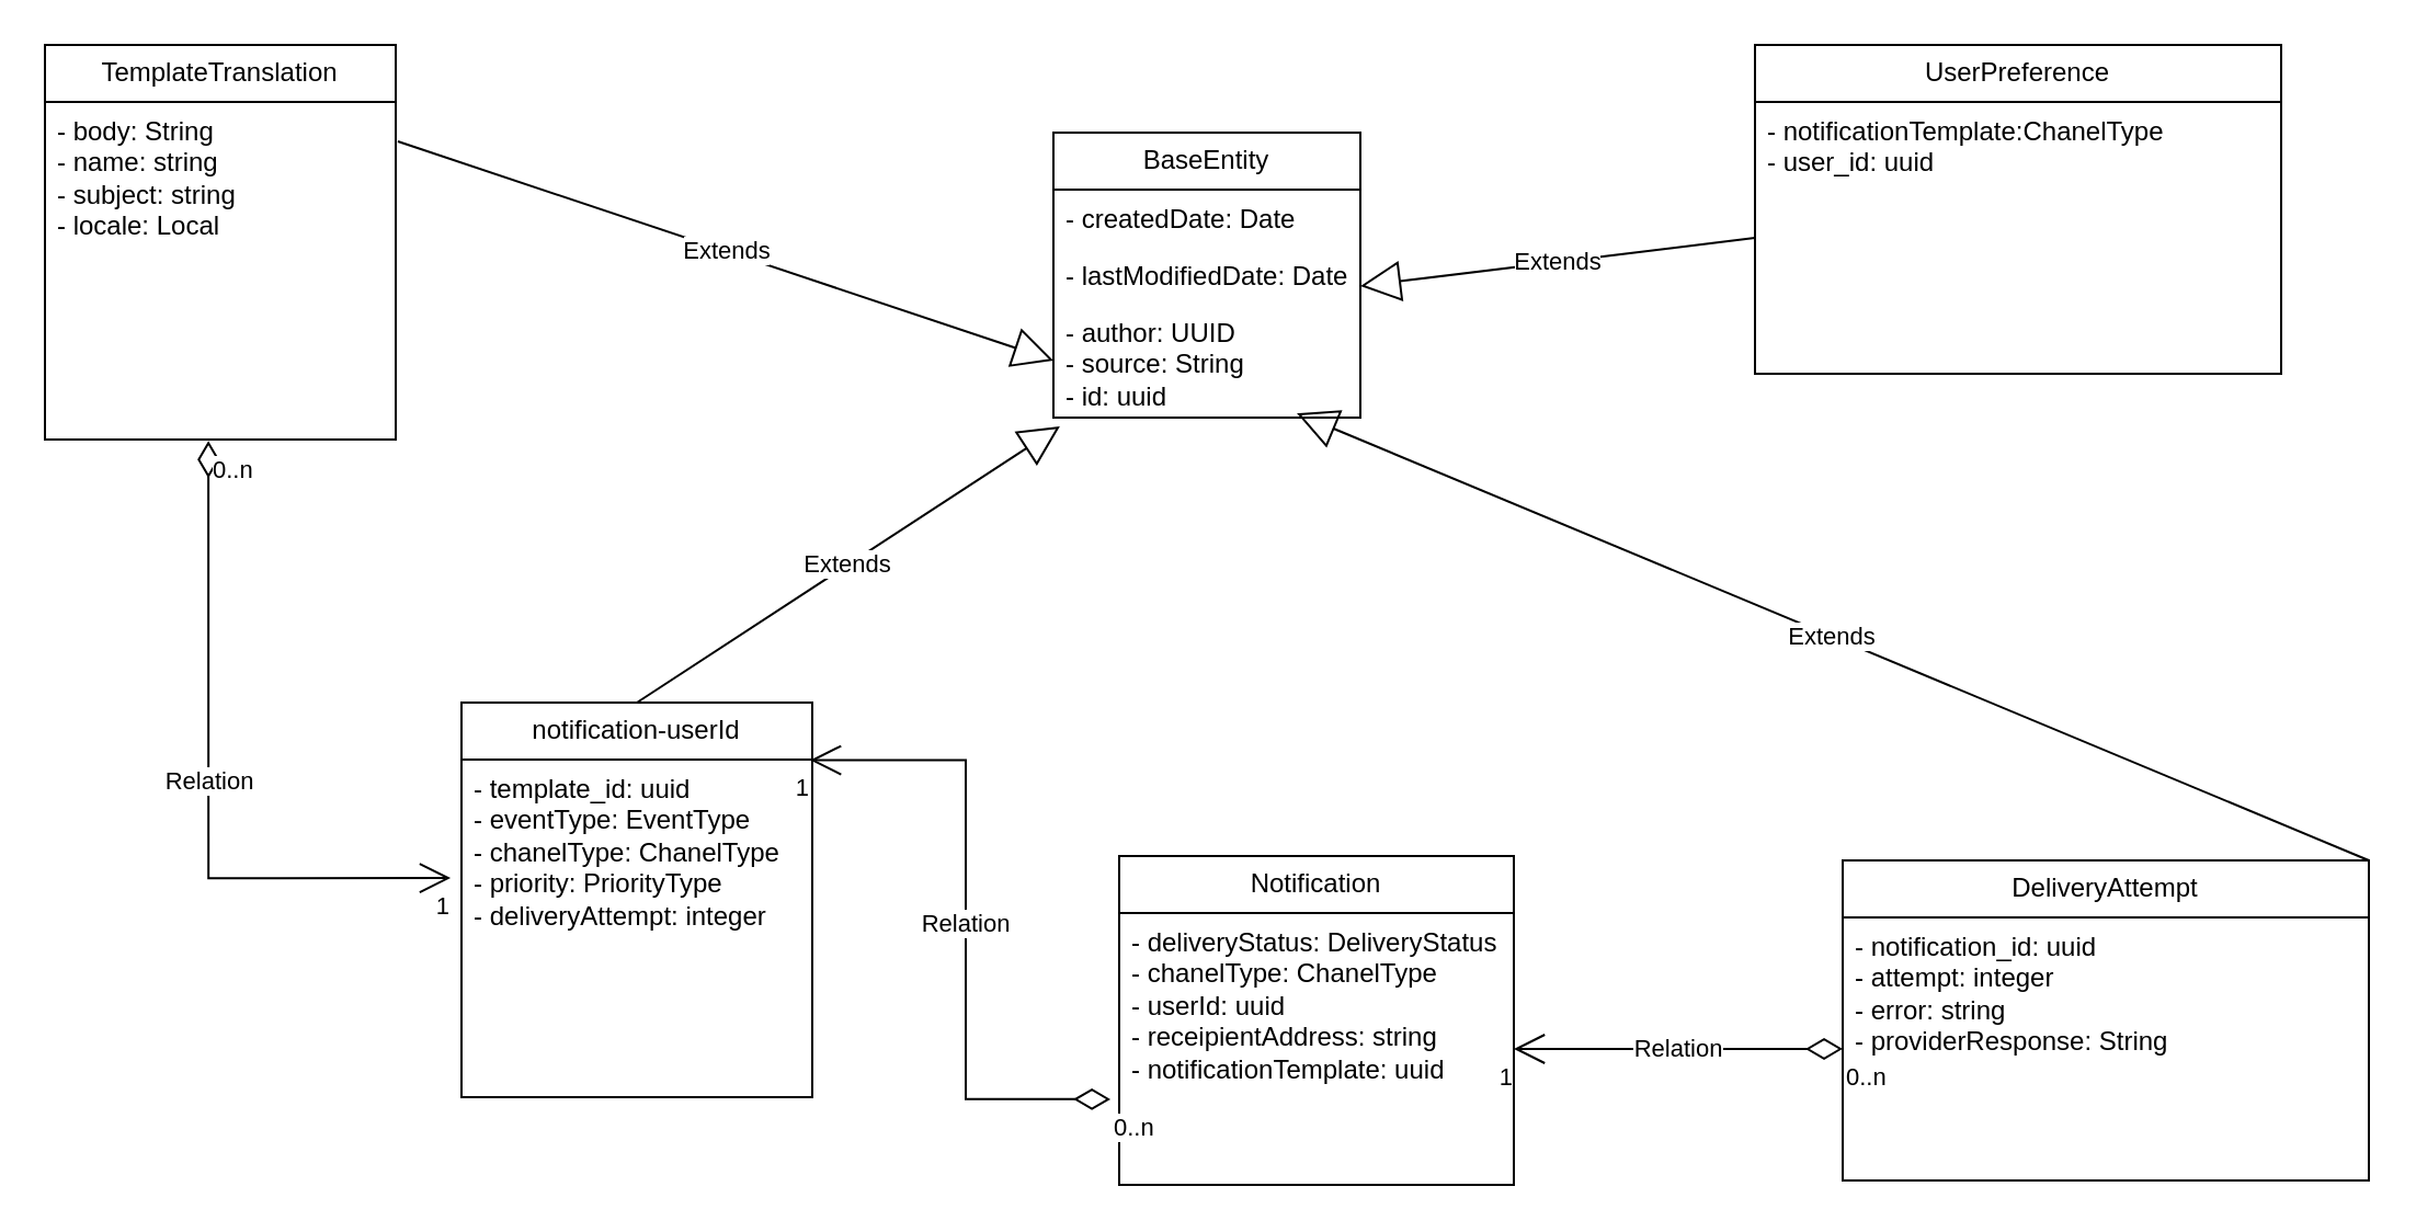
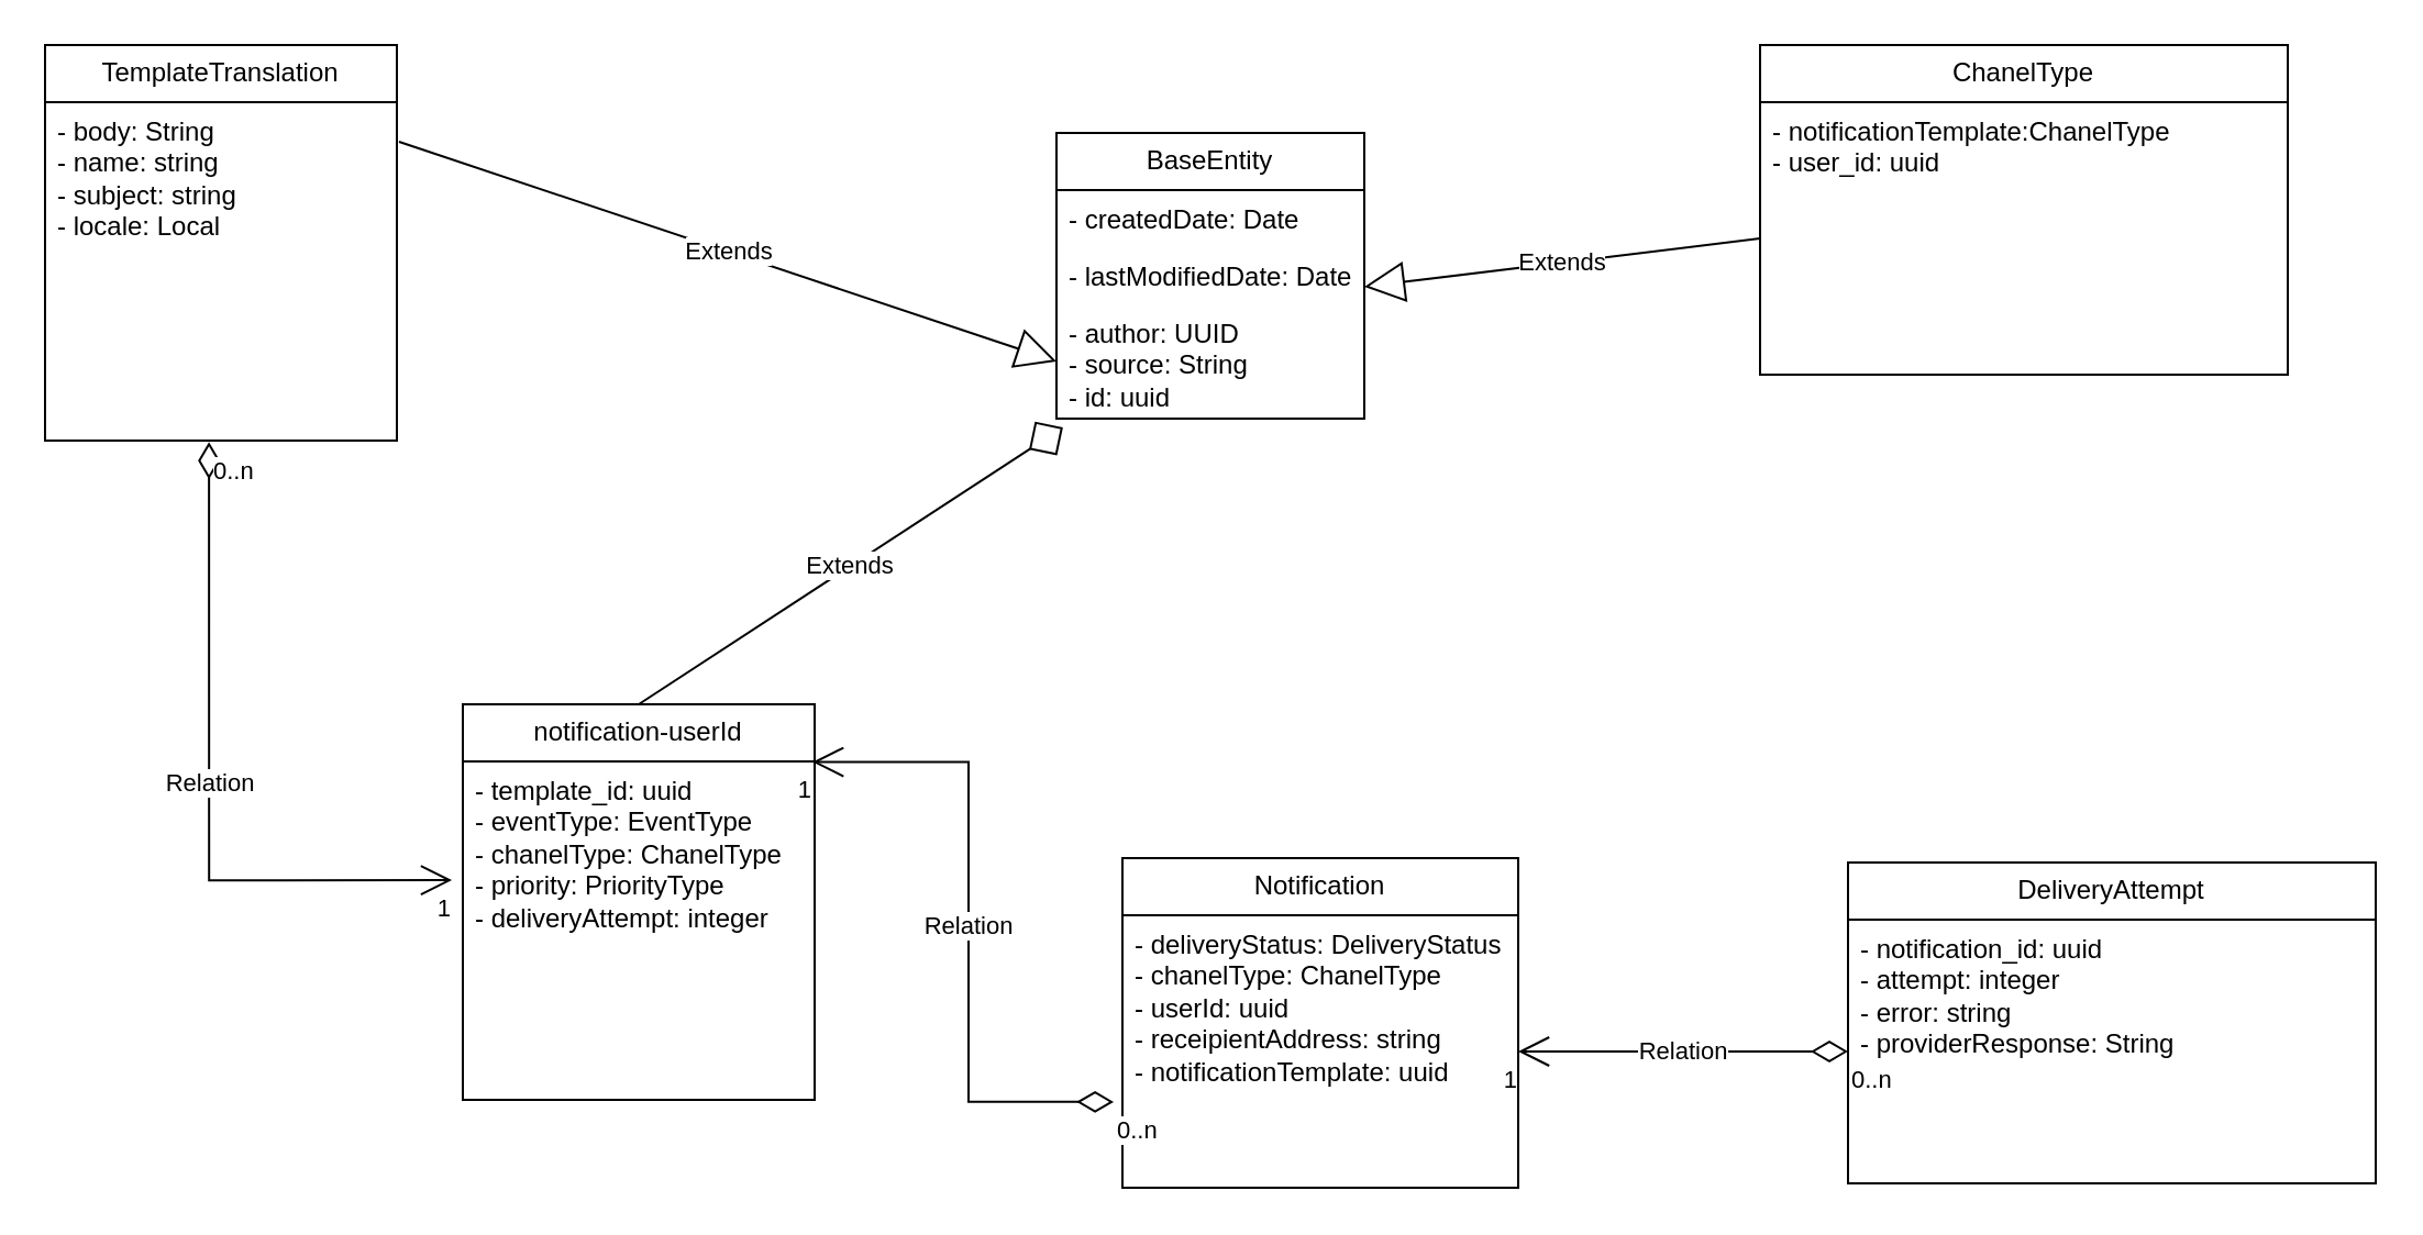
  <mxCell id="0" />
  <mxCell id="1" parent="0" />
  <mxCell id="2" value="notification-userId" style="swimlane;fontStyle=0;childLayout=stackLayout;horizontal=1;startSize=26;fillColor=none;horizontalStack=0;resizeParent=1;resizeParentMax=0;resizeLast=0;collapsible=1;marginBottom=0;whiteSpace=wrap;html=1;" parent="1" vertex="1"><mxGeometry x="210" y="320" width="160" height="180" as="geometry" /></mxCell>
  <mxCell id="3" value="- template_id: uuid&lt;div&gt;- eventType: EventType&lt;/div&gt;&lt;div&gt;- chanelType: ChanelType&lt;/div&gt;&lt;div&gt;- priority: PriorityType&lt;/div&gt;&lt;div&gt;- deliveryAttempt: integer&lt;/div&gt;" style="text;strokeColor=none;fillColor=none;align=left;verticalAlign=top;spacingLeft=4;spacingRight=4;overflow=hidden;rotatable=0;points=[[0,0.5],[1,0.5]];portConstraint=eastwest;whiteSpace=wrap;html=1;" parent="2" vertex="1"><mxGeometry y="26" width="160" height="154" as="geometry" /></mxCell>
  <mxCell id="4" value="BaseEntity" style="swimlane;fontStyle=0;childLayout=stackLayout;horizontal=1;startSize=26;fillColor=none;horizontalStack=0;resizeParent=1;resizeParentMax=0;resizeLast=0;collapsible=1;marginBottom=0;whiteSpace=wrap;html=1;" parent="1" vertex="1"><mxGeometry x="480" y="60" width="140" height="130" as="geometry" /></mxCell>
  <mxCell id="5" value="- createdDate: Date&lt;span style=&quot;white-space: pre;&quot;&gt;&#09;&lt;/span&gt;" style="text;strokeColor=none;fillColor=none;align=left;verticalAlign=top;spacingLeft=4;spacingRight=4;overflow=hidden;rotatable=0;points=[[0,0.5],[1,0.5]];portConstraint=eastwest;whiteSpace=wrap;html=1;" parent="4" vertex="1"><mxGeometry y="26" width="140" height="26" as="geometry" /></mxCell>
  <mxCell id="6" value="- lastModifiedDate: Date" style="text;strokeColor=none;fillColor=none;align=left;verticalAlign=top;spacingLeft=4;spacingRight=4;overflow=hidden;rotatable=0;points=[[0,0.5],[1,0.5]];portConstraint=eastwest;whiteSpace=wrap;html=1;" parent="4" vertex="1"><mxGeometry y="52" width="140" height="26" as="geometry" /></mxCell>
  <mxCell id="7" value="- author: UUID&lt;div&gt;- source: String&lt;/div&gt;&lt;div&gt;- id: uuid&lt;/div&gt;" style="text;strokeColor=none;fillColor=none;align=left;verticalAlign=top;spacingLeft=4;spacingRight=4;overflow=hidden;rotatable=0;points=[[0,0.5],[1,0.5]];portConstraint=eastwest;whiteSpace=wrap;html=1;" parent="4" vertex="1"><mxGeometry y="78" width="140" height="52" as="geometry" /></mxCell>
- <mxCell id="8" value="Extends" style="endArrow=block;endSize=16;endFill=0;html=1;rounded=0;entryX=0.021;entryY=1.077;entryDx=0;entryDy=0;entryPerimeter=0;exitX=0.5;exitY=0;exitDx=0;exitDy=0;" parent="1" source="2" target="7" edge="1"><mxGeometry width="160" relative="1" as="geometry"><mxPoint x="510" y="290" as="sourcePoint" /><mxPoint x="670" y="290" as="targetPoint" /></mxGeometry></mxCell>
+ <mxCell id="8" value="Extends" style="endArrow=diamond;endSize=16;endFill=0;html=1;rounded=0;entryX=0.021;entryY=1.077;entryDx=0;entryDy=0;entryPerimeter=0;exitX=0.5;exitY=0;exitDx=0;exitDy=0;" parent="1" source="2" target="7" edge="1"><mxGeometry width="160" relative="1" as="geometry"><mxPoint x="510" y="290" as="sourcePoint" /><mxPoint x="670" y="290" as="targetPoint" /></mxGeometry></mxCell>
  <mxCell id="9" value="Notification" style="swimlane;fontStyle=0;childLayout=stackLayout;horizontal=1;startSize=26;fillColor=none;horizontalStack=0;resizeParent=1;resizeParentMax=0;resizeLast=0;collapsible=1;marginBottom=0;whiteSpace=wrap;html=1;" parent="1" vertex="1"><mxGeometry x="510" y="390" width="180" height="150" as="geometry" /></mxCell>
  <mxCell id="10" value="- deliveryStatus: DeliveryStatus&lt;div&gt;- chanelType:&amp;nbsp;&lt;span style=&quot;background-color: transparent; color: light-dark(rgb(0, 0, 0), rgb(255, 255, 255));&quot;&gt;ChanelType&lt;/span&gt;&lt;/div&gt;&lt;div&gt;- userId: uuid&lt;/div&gt;&lt;div&gt;- receipientAddress: string&lt;/div&gt;&lt;div&gt;- notificationTemplate: uuid&lt;/div&gt;" style="text;strokeColor=none;fillColor=none;align=left;verticalAlign=top;spacingLeft=4;spacingRight=4;overflow=hidden;rotatable=0;points=[[0,0.5],[1,0.5]];portConstraint=eastwest;whiteSpace=wrap;html=1;" parent="9" vertex="1"><mxGeometry y="26" width="180" height="124" as="geometry" /></mxCell>
  <mxCell id="11" value="Relation" style="endArrow=open;html=1;endSize=12;startArrow=diamondThin;startSize=14;startFill=0;edgeStyle=orthogonalEdgeStyle;rounded=0;exitX=-0.022;exitY=0.685;exitDx=0;exitDy=0;exitPerimeter=0;entryX=0.994;entryY=0.146;entryDx=0;entryDy=0;entryPerimeter=0;" parent="1" source="10" target="2" edge="1"><mxGeometry relative="1" as="geometry"><mxPoint x="510" y="230" as="sourcePoint" /><mxPoint x="670" y="230" as="targetPoint" /></mxGeometry></mxCell>
  <mxCell id="12" value="0..n" style="edgeLabel;resizable=0;html=1;align=left;verticalAlign=top;" parent="11" connectable="0" vertex="1"><mxGeometry x="-1" relative="1" as="geometry" /></mxCell>
  <mxCell id="13" value="1" style="edgeLabel;resizable=0;html=1;align=right;verticalAlign=top;" parent="11" connectable="0" vertex="1"><mxGeometry x="1" relative="1" as="geometry" /></mxCell>
- <mxCell id="14" value="UserPreference" style="swimlane;fontStyle=0;childLayout=stackLayout;horizontal=1;startSize=26;fillColor=none;horizontalStack=0;resizeParent=1;resizeParentMax=0;resizeLast=0;collapsible=1;marginBottom=0;whiteSpace=wrap;html=1;" parent="1" vertex="1"><mxGeometry x="800" y="20" width="240" height="150" as="geometry" /></mxCell>
+ <mxCell id="14" value="ChanelType" style="swimlane;fontStyle=0;childLayout=stackLayout;horizontal=1;startSize=26;fillColor=none;horizontalStack=0;resizeParent=1;resizeParentMax=0;resizeLast=0;collapsible=1;marginBottom=0;whiteSpace=wrap;html=1;" parent="1" vertex="1"><mxGeometry x="800" y="20" width="240" height="150" as="geometry" /></mxCell>
  <mxCell id="15" value="- notificationTemplate:ChanelType&lt;div&gt;- user_id: uuid&lt;br&gt;&lt;/div&gt;" style="text;strokeColor=none;fillColor=none;align=left;verticalAlign=top;spacingLeft=4;spacingRight=4;overflow=hidden;rotatable=0;points=[[0,0.5],[1,0.5]];portConstraint=eastwest;whiteSpace=wrap;html=1;" parent="14" vertex="1"><mxGeometry y="26" width="240" height="124" as="geometry" /></mxCell>
  <mxCell id="16" value="Extends" style="endArrow=block;endSize=16;endFill=0;html=1;rounded=0;entryX=0.421;entryY=1.019;entryDx=0;entryDy=0;entryPerimeter=0;exitX=0;exitY=0.5;exitDx=0;exitDy=0;" parent="1" source="15" edge="1"><mxGeometry width="160" relative="1" as="geometry"><mxPoint x="776" y="229" as="sourcePoint" /><mxPoint x="620" y="130" as="targetPoint" /></mxGeometry></mxCell>
  <mxCell id="17" value="DeliveryAttempt" style="swimlane;fontStyle=0;childLayout=stackLayout;horizontal=1;startSize=26;fillColor=none;horizontalStack=0;resizeParent=1;resizeParentMax=0;resizeLast=0;collapsible=1;marginBottom=0;whiteSpace=wrap;html=1;" parent="1" vertex="1"><mxGeometry x="840" y="392" width="240" height="146" as="geometry" /></mxCell>
  <mxCell id="18" value="&lt;div&gt;- notification_id: uuid&lt;/div&gt;&lt;div&gt;- attempt: integer&lt;/div&gt;&lt;div&gt;- error: string&lt;/div&gt;&lt;div&gt;- providerResponse: String&lt;/div&gt;" style="text;strokeColor=none;fillColor=none;align=left;verticalAlign=top;spacingLeft=4;spacingRight=4;overflow=hidden;rotatable=0;points=[[0,0.5],[1,0.5]];portConstraint=eastwest;whiteSpace=wrap;html=1;" parent="17" vertex="1"><mxGeometry y="26" width="240" height="120" as="geometry" /></mxCell>
- <mxCell id="19" value="Extends" style="endArrow=block;endSize=16;endFill=0;html=1;rounded=0;entryX=0.793;entryY=0.962;entryDx=0;entryDy=0;entryPerimeter=0;exitX=1;exitY=0;exitDx=0;exitDy=0;" parent="1" source="17" target="7" edge="1"><mxGeometry width="160" relative="1" as="geometry"><mxPoint x="750" y="178" as="sourcePoint" /><mxPoint x="630" y="130" as="targetPoint" /></mxGeometry></mxCell>
  <mxCell id="20" value="Relation" style="endArrow=open;html=1;endSize=12;startArrow=diamondThin;startSize=14;startFill=0;edgeStyle=orthogonalEdgeStyle;rounded=0;entryX=1;entryY=0.5;entryDx=0;entryDy=0;" parent="1" source="18" target="10" edge="1"><mxGeometry relative="1" as="geometry"><mxPoint x="907" y="630" as="sourcePoint" /><mxPoint x="730" y="470" as="targetPoint" /></mxGeometry></mxCell>
  <mxCell id="21" value="0..n" style="edgeLabel;resizable=0;html=1;align=left;verticalAlign=top;" parent="20" connectable="0" vertex="1"><mxGeometry x="-1" relative="1" as="geometry" /></mxCell>
  <mxCell id="22" value="1" style="edgeLabel;resizable=0;html=1;align=right;verticalAlign=top;" parent="20" connectable="0" vertex="1"><mxGeometry x="1" relative="1" as="geometry" /></mxCell>
  <mxCell id="23" value="TemplateTranslation" style="swimlane;fontStyle=0;childLayout=stackLayout;horizontal=1;startSize=26;fillColor=none;horizontalStack=0;resizeParent=1;resizeParentMax=0;resizeLast=0;collapsible=1;marginBottom=0;whiteSpace=wrap;html=1;" vertex="1" parent="1"><mxGeometry x="20" y="20" width="160" height="180" as="geometry" /></mxCell>
  <mxCell id="24" value="- body: String&lt;div&gt;&lt;span style=&quot;background-color: transparent; color: light-dark(rgb(0, 0, 0), rgb(255, 255, 255));&quot;&gt;- name: string&lt;/span&gt;&lt;div&gt;- subject: string&lt;/div&gt;&lt;div&gt;- locale: Local&lt;/div&gt;&lt;/div&gt;" style="text;strokeColor=none;fillColor=none;align=left;verticalAlign=top;spacingLeft=4;spacingRight=4;overflow=hidden;rotatable=0;points=[[0,0.5],[1,0.5]];portConstraint=eastwest;whiteSpace=wrap;html=1;" vertex="1" parent="23"><mxGeometry y="26" width="160" height="154" as="geometry" /></mxCell>
  <mxCell id="25" value="Relation" style="endArrow=open;html=1;endSize=12;startArrow=diamondThin;startSize=14;startFill=0;edgeStyle=orthogonalEdgeStyle;rounded=0;exitX=0.466;exitY=1.004;exitDx=0;exitDy=0;exitPerimeter=0;entryX=-0.031;entryY=0.351;entryDx=0;entryDy=0;entryPerimeter=0;" edge="1" parent="1" source="24" target="3"><mxGeometry relative="1" as="geometry"><mxPoint x="537" y="530" as="sourcePoint" /><mxPoint x="250" y="370" as="targetPoint" /></mxGeometry></mxCell>
  <mxCell id="26" value="0..n" style="edgeLabel;resizable=0;html=1;align=left;verticalAlign=top;" connectable="0" vertex="1" parent="25"><mxGeometry x="-1" relative="1" as="geometry" /></mxCell>
  <mxCell id="27" value="1" style="edgeLabel;resizable=0;html=1;align=right;verticalAlign=top;" connectable="0" vertex="1" parent="25"><mxGeometry x="1" relative="1" as="geometry" /></mxCell>
  <mxCell id="28" value="Extends" style="endArrow=block;endSize=16;endFill=0;html=1;rounded=0;entryX=0;entryY=0.5;entryDx=0;entryDy=0;exitX=1.006;exitY=0.117;exitDx=0;exitDy=0;exitPerimeter=0;" edge="1" parent="1" source="24" target="7"><mxGeometry width="160" relative="1" as="geometry"><mxPoint x="450" y="316" as="sourcePoint" /><mxPoint x="563" y="220" as="targetPoint" /></mxGeometry></mxCell>
